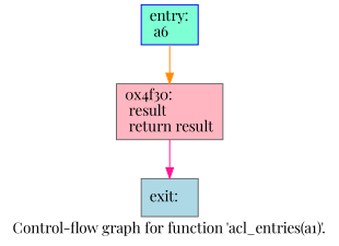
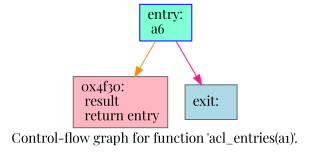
  digraph {
    fontname="Playfair Display"
    label="Control-flow graph for function 'acl_entries(a1)'."
    node [color=gray40 fontname="Playfair Display" shape=record style=filled]
    edge [fontname="Playfair Display"]
    n1 [color=blue fillcolor=aquamarine label="{entry:\l  a6\l}"]
-   n2 [fillcolor=lightpink label="{0x4f30:\l  result\l  return result\l}"]
+   n2 [fillcolor=lightpink label="{0x4f30:\l  result\l  return entry\l}"]
    n3 [fillcolor=lightblue label="{exit:\l}"]
    n1 -> n2 [color=darkorange]
-   n2 -> n3 [color=deeppink]
+   n1 -> n3 [color=deeppink]
  }
